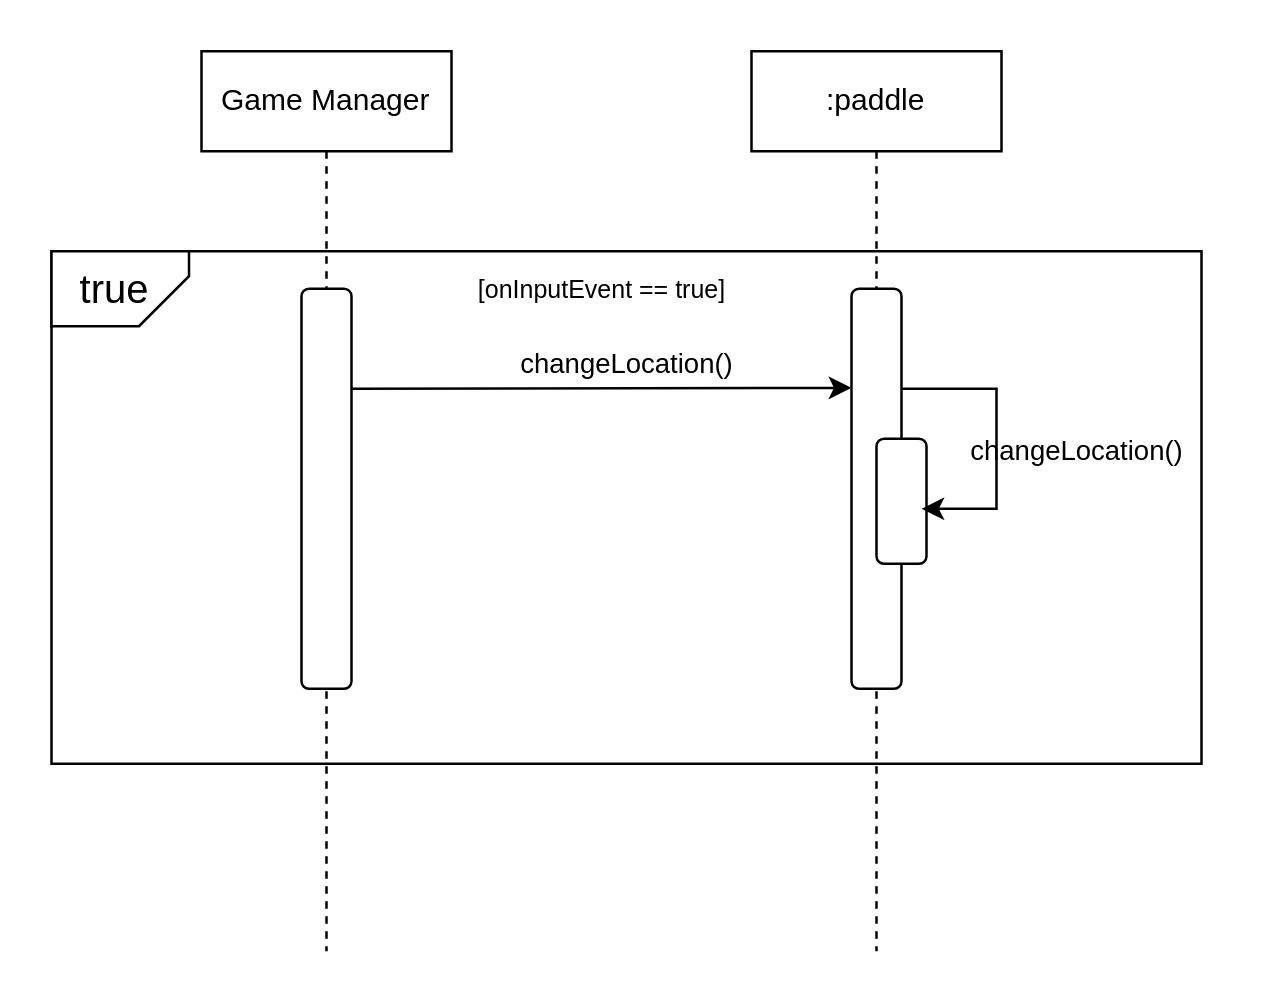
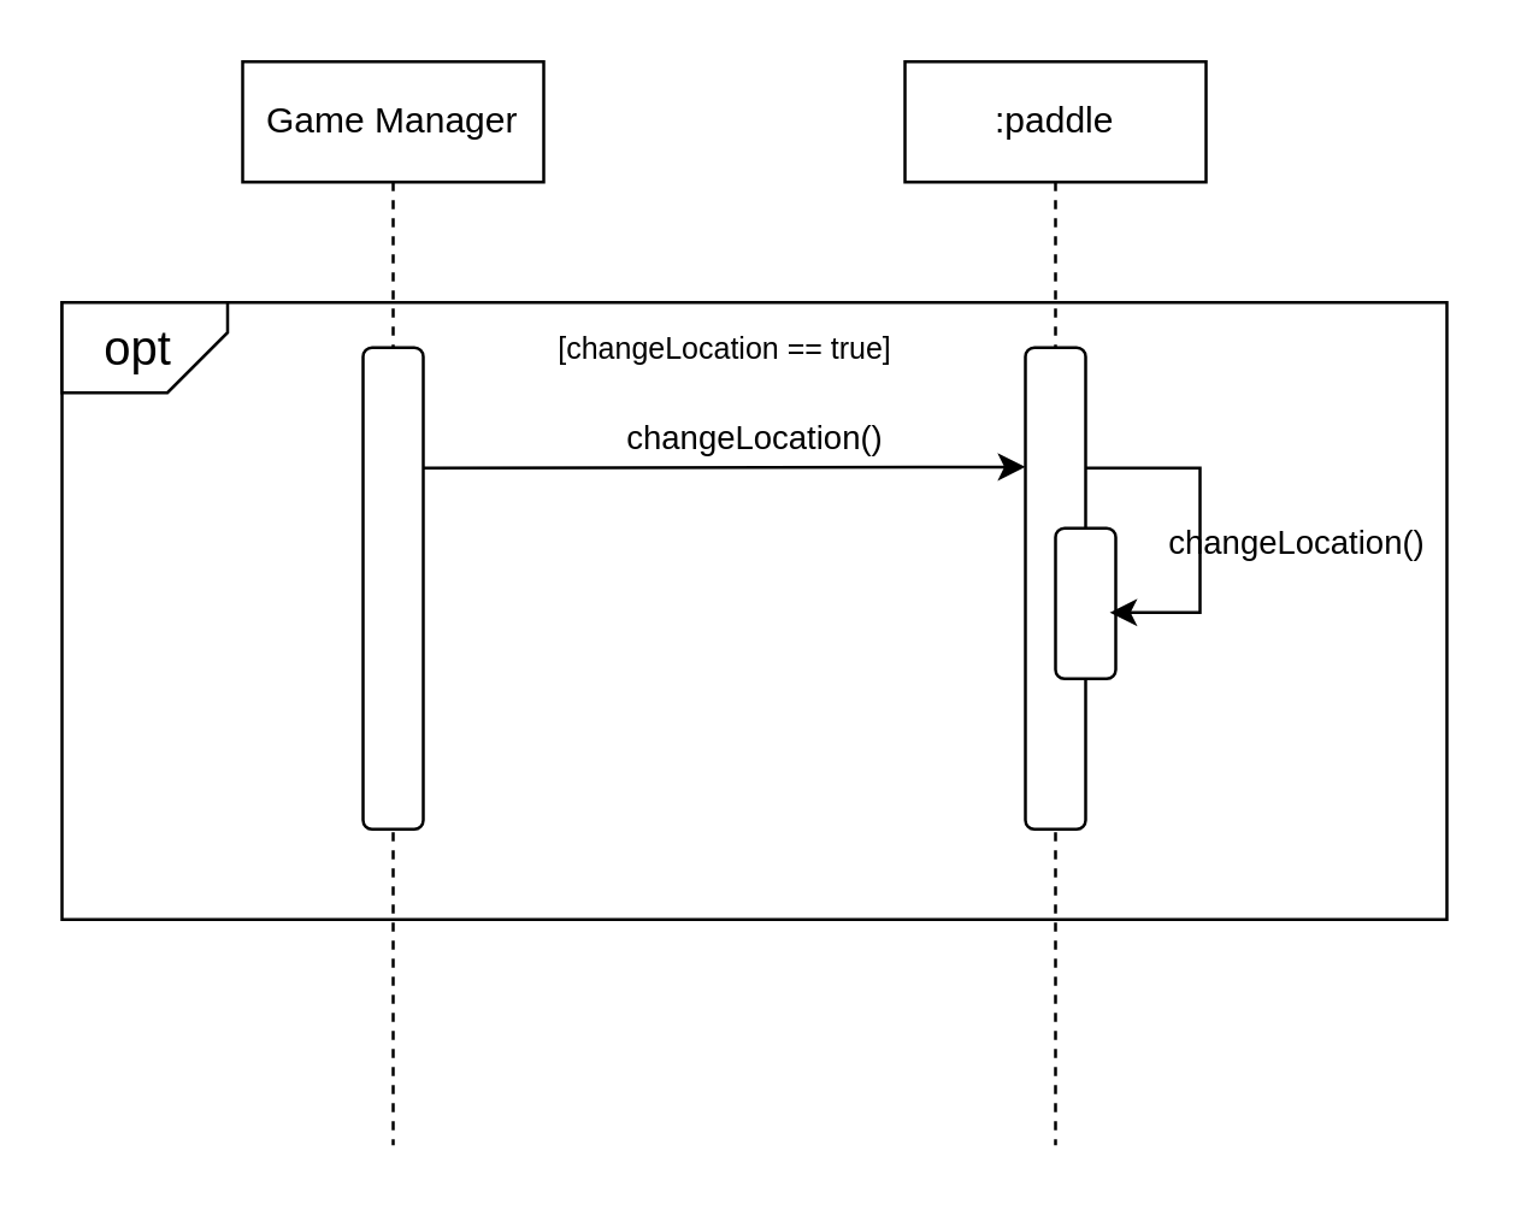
  <mxCell id="0" />
  <mxCell id="1" parent="0" />
  <mxCell id="2" value="" style="rounded=0;whiteSpace=wrap;html=1;" vertex="1" parent="1"><mxGeometry x="20" y="100" width="460" height="205" as="geometry" /></mxCell>
  <mxCell id="3" value="" style="shape=card;whiteSpace=wrap;html=1;rotation=-180;size=20;" vertex="1" parent="1"><mxGeometry x="20" y="100" width="55" height="30" as="geometry" /></mxCell>
- <mxCell id="4" value="true" style="text;html=1;align=center;verticalAlign=middle;resizable=0;points=[];autosize=1;strokeColor=none;fillColor=none;fontSize=16;" vertex="1" parent="1"><mxGeometry x="20" y="100" width="50" height="30" as="geometry" /></mxCell>
- <mxCell id="5" value="[onInputEvent&amp;nbsp;== true]" style="text;html=1;align=center;verticalAlign=middle;resizable=0;points=[];autosize=1;strokeColor=none;fillColor=none;fontSize=10;" vertex="1" parent="1"><mxGeometry x="180" y="100" width="120" height="30" as="geometry" /></mxCell>
+ <mxCell id="4" value="opt" style="text;html=1;align=center;verticalAlign=middle;resizable=0;points=[];autosize=1;strokeColor=none;fillColor=none;fontSize=16;" vertex="1" parent="1"><mxGeometry x="20" y="100" width="50" height="30" as="geometry" /></mxCell>
+ <mxCell id="5" value="[changeLocation&amp;nbsp;== true]" style="text;html=1;align=center;verticalAlign=middle;resizable=0;points=[];autosize=1;strokeColor=none;fillColor=none;fontSize=10;" vertex="1" parent="1"><mxGeometry x="180" y="100" width="120" height="30" as="geometry" /></mxCell>
  <mxCell id="6" value="" style="endArrow=classic;html=1;rounded=0;exitX=1;exitY=0.25;exitDx=0;exitDy=0;entryX=-0.003;entryY=0.315;entryDx=0;entryDy=0;entryPerimeter=0;" edge="1" parent="1" source="14"><mxGeometry width="50" height="50" relative="1" as="geometry"><mxPoint x="155" y="155" as="sourcePoint" /><mxPoint x="339.94" y="154.65" as="targetPoint" /></mxGeometry></mxCell>
  <mxCell id="7" value="changeLocation()" style="text;html=1;align=center;verticalAlign=middle;resizable=0;points=[];autosize=1;strokeColor=none;fillColor=none;fontSize=11;" vertex="1" parent="1"><mxGeometry x="195" y="130" width="110" height="30" as="geometry" /></mxCell>
  <mxCell id="8" value="Game Manager" style="shape=umlLifeline;perimeter=lifelinePerimeter;whiteSpace=wrap;html=1;container=0;dropTarget=0;collapsible=0;recursiveResize=0;outlineConnect=0;portConstraint=eastwest;newEdgeStyle={&quot;edgeStyle&quot;:&quot;elbowEdgeStyle&quot;,&quot;elbow&quot;:&quot;vertical&quot;,&quot;curved&quot;:0,&quot;rounded&quot;:0};" vertex="1" parent="1"><mxGeometry x="80" y="20" width="100" height="360" as="geometry" /></mxCell>
  <mxCell id="9" value=":paddle" style="shape=umlLifeline;perimeter=lifelinePerimeter;whiteSpace=wrap;html=1;container=0;dropTarget=0;collapsible=0;recursiveResize=0;outlineConnect=0;portConstraint=eastwest;newEdgeStyle={&quot;edgeStyle&quot;:&quot;elbowEdgeStyle&quot;,&quot;elbow&quot;:&quot;vertical&quot;,&quot;curved&quot;:0,&quot;rounded&quot;:0};" vertex="1" parent="1"><mxGeometry x="300" y="20" width="100" height="360" as="geometry" /></mxCell>
  <mxCell id="10" value="" style="rounded=1;whiteSpace=wrap;html=1;" vertex="1" parent="1"><mxGeometry x="340" y="115" width="20" height="160" as="geometry" /></mxCell>
  <mxCell id="11" value="" style="rounded=1;whiteSpace=wrap;html=1;" vertex="1" parent="1"><mxGeometry x="350" y="175" width="20" height="50" as="geometry" /></mxCell>
  <mxCell id="12" value="" style="endArrow=classic;html=1;rounded=0;exitX=1.1;exitY=0.604;exitDx=0;exitDy=0;exitPerimeter=0;entryX=1;entryY=0.25;entryDx=0;entryDy=0;" edge="1" parent="1"><mxGeometry width="50" height="50" relative="1" as="geometry"><mxPoint x="360" y="155" as="sourcePoint" /><mxPoint x="368" y="203" as="targetPoint" /><Array as="points"><mxPoint x="398" y="155" /><mxPoint x="398" y="203" /></Array></mxGeometry></mxCell>
  <mxCell id="13" value="changeLocation()" style="text;html=1;align=center;verticalAlign=middle;resizable=0;points=[];autosize=1;strokeColor=none;fillColor=none;fontSize=11;" vertex="1" parent="1"><mxGeometry x="375" y="165" width="110" height="30" as="geometry" /></mxCell>
  <mxCell id="14" value="" style="rounded=1;whiteSpace=wrap;html=1;" vertex="1" parent="1"><mxGeometry x="120" y="115" width="20" height="160" as="geometry" /></mxCell>
